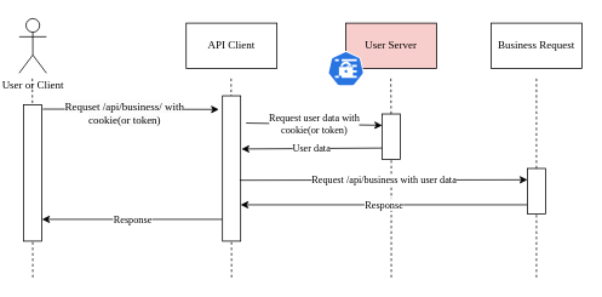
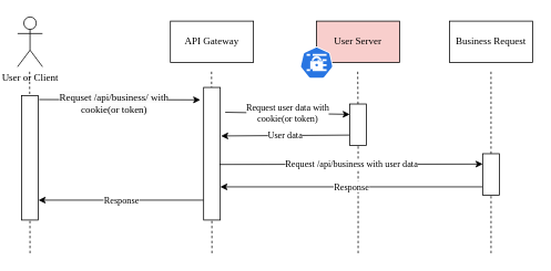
  <mxCell id="0" />
  <mxCell id="1" parent="0" />
  <mxCell id="2" value="User or Client" style="shape=umlActor;verticalLabelPosition=bottom;verticalAlign=top;html=1;outlineConnect=0;fontFamily=Comic Sans MS;" vertex="1" parent="1"><mxGeometry x="20" y="20" width="30" height="60" as="geometry" /></mxCell>
  <mxCell id="3" value="" style="endArrow=none;dashed=1;html=1;fontFamily=Comic Sans MS;" edge="1" parent="1"><mxGeometry width="50" height="50" relative="1" as="geometry"><mxPoint x="35" y="305" as="sourcePoint" /><mxPoint x="34.5" y="85" as="targetPoint" /></mxGeometry></mxCell>
  <mxCell id="4" style="edgeStyle=none;html=1;exitX=1.05;exitY=0.031;exitDx=0;exitDy=0;exitPerimeter=0;fontFamily=Comic Sans MS;" edge="1" parent="1" source="6"><mxGeometry relative="1" as="geometry"><mxPoint x="240" y="120" as="targetPoint" /></mxGeometry></mxCell>
  <mxCell id="5" value="&lt;span style=&quot;font-size: 12px; background-color: rgb(251, 251, 251);&quot;&gt;Requset /api/business/ with &lt;br&gt;cookie(or token)&lt;/span&gt;" style="edgeLabel;html=1;align=center;verticalAlign=middle;resizable=0;points=[];fontFamily=Comic Sans MS;" vertex="1" connectable="0" parent="4"><mxGeometry x="0.393" y="-4" relative="1" as="geometry"><mxPoint x="-45" as="offset" /></mxGeometry></mxCell>
  <mxCell id="6" value="" style="rounded=0;whiteSpace=wrap;html=1;fontFamily=Comic Sans MS;" vertex="1" parent="1"><mxGeometry x="25" y="115" width="20" height="150" as="geometry" /></mxCell>
  <mxCell id="7" value="" style="endArrow=none;dashed=1;html=1;fontFamily=Comic Sans MS;" edge="1" parent="1"><mxGeometry width="50" height="50" relative="1" as="geometry"><mxPoint x="254" y="305" as="sourcePoint" /><mxPoint x="253.5" y="85" as="targetPoint" /></mxGeometry></mxCell>
  <mxCell id="8" value="" style="rounded=0;whiteSpace=wrap;html=1;fontFamily=Comic Sans MS;" vertex="1" parent="1"><mxGeometry x="244" y="105" width="20" height="160" as="geometry" /></mxCell>
- <mxCell id="9" value="API Client" style="rounded=0;whiteSpace=wrap;html=1;fontFamily=Comic Sans MS;" vertex="1" parent="1"><mxGeometry x="204" y="25" width="100" height="50" as="geometry" /></mxCell>
+ <mxCell id="9" value="API Gateway" style="rounded=0;whiteSpace=wrap;html=1;fontFamily=Comic Sans MS;" vertex="1" parent="1"><mxGeometry x="204" y="25" width="100" height="50" as="geometry" /></mxCell>
  <mxCell id="10" value="User Server" style="rounded=0;whiteSpace=wrap;html=1;fontFamily=Comic Sans MS;fillColor=#f8cecc;" vertex="1" parent="1"><mxGeometry x="380" y="25" width="100" height="50" as="geometry" /></mxCell>
  <mxCell id="11" value="" style="endArrow=none;dashed=1;html=1;startArrow=none;fontFamily=Comic Sans MS;" edge="1" parent="1" source="14"><mxGeometry width="50" height="50" relative="1" as="geometry"><mxPoint x="429.5" y="575" as="sourcePoint" /><mxPoint x="429.5" y="85" as="targetPoint" /></mxGeometry></mxCell>
  <mxCell id="12" value="" style="endArrow=none;dashed=1;html=1;fontFamily=Comic Sans MS;" edge="1" parent="1" target="14"><mxGeometry width="50" height="50" relative="1" as="geometry"><mxPoint x="430" y="305" as="sourcePoint" /><mxPoint x="429.5" y="85" as="targetPoint" /></mxGeometry></mxCell>
  <mxCell id="13" value="User data" style="edgeStyle=none;html=1;exitX=0;exitY=0.75;exitDx=0;exitDy=0;entryX=1.05;entryY=0.366;entryDx=0;entryDy=0;entryPerimeter=0;fontFamily=Comic Sans MS;" edge="1" parent="1" source="14" target="8"><mxGeometry relative="1" as="geometry" /></mxCell>
  <mxCell id="14" value="" style="rounded=0;whiteSpace=wrap;html=1;fontFamily=Comic Sans MS;" vertex="1" parent="1"><mxGeometry x="420" y="125" width="20" height="50" as="geometry" /></mxCell>
  <mxCell id="15" value="Request user data with &lt;br&gt;cookie(or token)" style="endArrow=classic;html=1;entryX=0;entryY=0.25;entryDx=0;entryDy=0;fontFamily=Comic Sans MS;" edge="1" parent="1" target="14"><mxGeometry x="0.004" width="50" height="50" relative="1" as="geometry"><mxPoint x="270" y="135" as="sourcePoint" /><mxPoint x="410" y="141" as="targetPoint" /><mxPoint as="offset" /></mxGeometry></mxCell>
  <mxCell id="16" value="Business Request" style="rounded=0;whiteSpace=wrap;html=1;fontFamily=Comic Sans MS;" vertex="1" parent="1"><mxGeometry x="540" y="25" width="100" height="50" as="geometry" /></mxCell>
  <mxCell id="17" value="" style="endArrow=none;dashed=1;html=1;startArrow=none;fontFamily=Comic Sans MS;" edge="1" parent="1" source="20"><mxGeometry width="50" height="50" relative="1" as="geometry"><mxPoint x="590" y="575" as="sourcePoint" /><mxPoint x="589.971" y="85" as="targetPoint" /></mxGeometry></mxCell>
  <mxCell id="18" value="" style="endArrow=none;dashed=1;html=1;fontFamily=Comic Sans MS;" edge="1" parent="1" target="20"><mxGeometry width="50" height="50" relative="1" as="geometry"><mxPoint x="590" y="305" as="sourcePoint" /><mxPoint x="589.971" y="85" as="targetPoint" /></mxGeometry></mxCell>
  <mxCell id="19" value="Response" style="edgeStyle=none;html=1;exitX=0;exitY=0.8;exitDx=0;exitDy=0;entryX=1;entryY=0.75;entryDx=0;entryDy=0;exitPerimeter=0;fontFamily=Comic Sans MS;" edge="1" parent="1" source="20" target="8"><mxGeometry relative="1" as="geometry"><mxPoint x="270" y="223" as="targetPoint" /></mxGeometry></mxCell>
  <mxCell id="20" value="" style="rounded=0;whiteSpace=wrap;html=1;fontFamily=Comic Sans MS;" vertex="1" parent="1"><mxGeometry x="580" y="185" width="20" height="50" as="geometry" /></mxCell>
  <mxCell id="21" value="Request /api/business with user data" style="endArrow=classic;html=1;entryX=0;entryY=0.25;entryDx=0;entryDy=0;exitX=0.95;exitY=0.581;exitDx=0;exitDy=0;exitPerimeter=0;fontFamily=Comic Sans MS;" edge="1" parent="1" source="8" target="20"><mxGeometry x="0.004" width="50" height="50" relative="1" as="geometry"><mxPoint x="270" y="198" as="sourcePoint" /><mxPoint x="430" y="147.5" as="targetPoint" /><mxPoint as="offset" /></mxGeometry></mxCell>
  <mxCell id="22" value="Response" style="edgeStyle=none;html=1;exitX=-0.014;exitY=0.85;exitDx=0;exitDy=0;exitPerimeter=0;entryX=1.007;entryY=0.84;entryDx=0;entryDy=0;entryPerimeter=0;fontFamily=Comic Sans MS;" edge="1" parent="1" source="8" target="6"><mxGeometry relative="1" as="geometry"><mxPoint x="590" y="235" as="sourcePoint" /><mxPoint x="60" y="245" as="targetPoint" /></mxGeometry></mxCell>
  <mxCell id="23" value="" style="sketch=0;html=1;dashed=0;whitespace=wrap;fillColor=#2875E2;strokeColor=#ffffff;points=[[0.005,0.63,0],[0.1,0.2,0],[0.9,0.2,0],[0.5,0,0],[0.995,0.63,0],[0.72,0.99,0],[0.5,1,0],[0.28,0.99,0]];verticalLabelPosition=bottom;align=center;verticalAlign=top;shape=mxgraph.kubernetes.icon;prIcon=secret;fontFamily=Comic Sans MS;" vertex="1" parent="1"><mxGeometry x="360" y="55" width="40" height="40" as="geometry" /></mxCell>
